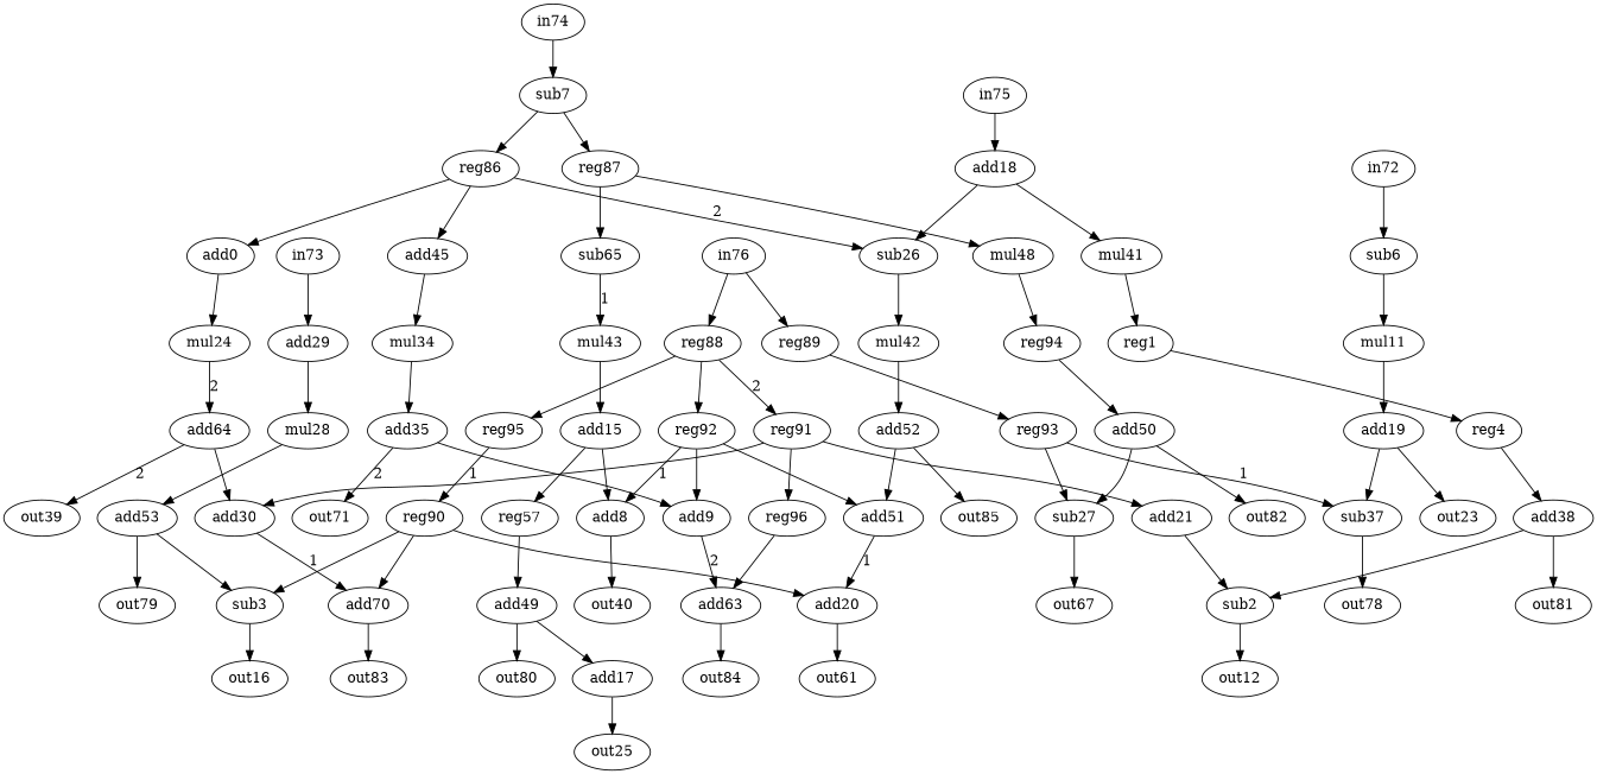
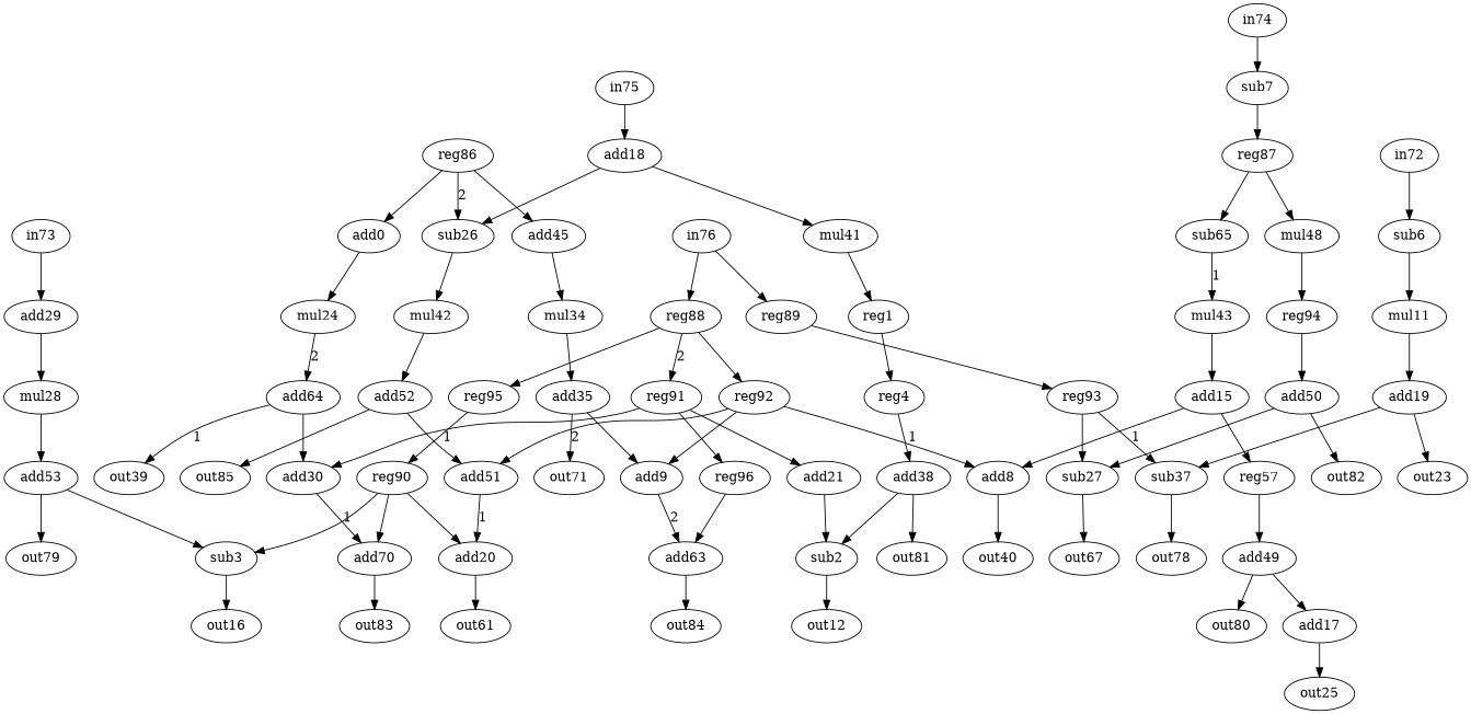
  strict digraph {
    node [alap=6 asap=6 op=out]
    edge [port=0 w=0]
    n1 [alap=3 asap=3 label=add0 op=addi value=2]
    n2 [alap=4 asap=4 label=mul24 op=muli value=2]
    n3 [alap=5 asap=5 label=add64 op=addi value=2]
    n4 [alap=3 asap=3 label=reg1 op=reg]
    n5 [alap=4 asap=4 label=reg4 op=reg]
    n6 [alap=5 asap=5 label=add38 op=addi value=2]
    n7 [label=sub2 op=sub]
    n8 [alap=7 asap=7 label=out12]
    n9 [alap=4 asap=4 label=sub3 op=sub]
    n10 [alap=5 asap=5 label=out16]
    n11 [label=out81]
    n12 [alap=1 asap=1 label=sub6 op=subi value=2]
    n13 [alap=2 asap=2 label=mul11 op=muli value=2]
    n14 [alap=3 asap=3 label=add19 op=addi value=2]
    n15 [alap=1 asap=1 label=sub7 op=subi value=2]
    n16 [alap=2 asap=2 label=reg86 op=reg]
    n17 [alap=2 asap=2 label=reg87 op=reg]
    n18 [alap=3 asap=3 label=sub26 op=sub]
    n19 [alap=3 asap=3 label=add45 op=addi value=2]
    n20 [alap=3 asap=3 label=mul48 op=muli value=2]
    n21 [alap=3 asap=3 label=sub65 op=subi value=2]
    n22 [label=add8 op=add]
    n23 [alap=7 asap=7 label=out40]
    n24 [label=add9 op=add]
    n25 [alap=7 asap=7 label=add63 op=add]
    n26 [alap=8 asap=8 label=out84]
    n27 [alap=4 asap=4 label=out23]
    n28 [alap=4 asap=4 label=sub37 op=sub]
    n29 [alap=5 asap=5 label=add15 op=addi value=2]
    n30 [label=reg57 op=muli value=2]
    n31 [alap=7 asap=7 label=add49 op=addi value=2]
    n32 [alap=8 asap=8 label=add17 op=addi value=2]
    n33 [alap=9 asap=9 label=out25]
    n34 [alap=1 asap=1 label=add18 op=addi value=2]
    n35 [alap=2 asap=2 label=mul41 op=muli value=2]
    n36 [alap=4 asap=4 label=mul42 op=muli value=2]
    n37 [alap=5 asap=5 label=out78]
    n38 [alap=7 asap=7 label=add20 op=add]
    n39 [alap=8 asap=8 label=out61]
    n40 [alap=5 asap=3 label=add21 op=addi value=2]
    n41 [label=add30 op=add]
    n42 [label=out39]
    n43 [alap=5 asap=5 label=add52 op=addi value=2]
    n44 [label=sub27 op=sub]
    n45 [alap=7 asap=7 label=out67]
    n46 [alap=2 asap=2 label=mul28 op=muli value=2]
    n47 [alap=3 asap=3 label=add53 op=addi value=2]
    n48 [alap=4 asap=4 label=out79]
    n49 [alap=1 asap=1 label=add29 op=addi value=2]
    n50 [alap=7 asap=7 label=add70 op=add]
    n51 [alap=8 asap=8 label=out83]
    n52 [alap=4 asap=4 label=mul34 op=muli value=2]
    n53 [alap=5 asap=5 label=add35 op=addi value=2]
    n54 [label=out71]
    n55 [label=add51 op=add]
    n56 [label=out85]
    n57 [alap=4 asap=4 label=mul43 op=muli value=2]
    n58 [alap=4 asap=4 label=reg94 op=reg]
    n59 [alap=5 asap=5 label=add50 op=addi value=2]
    n60 [alap=8 asap=8 label=out80]
    n61 [label=out82]
    n62 [alap=0 asap=0 label=in72 op=in]
    n63 [alap=0 asap=0 label=in73 op=in]
    n64 [alap=0 asap=0 label=in74 op=in]
    n65 [alap=0 asap=0 label=in75 op=in]
    n66 [alap=0 asap=0 label=in76 op=in]
    n67 [alap=1 asap=1 label=reg88 op=reg]
    n68 [alap=2 asap=1 label=reg89 op=reg]
    n69 [alap=4 asap=2 label=reg91 op=reg]
    n70 [alap=5 asap=2 label=reg92 op=reg]
    n71 [alap=2 asap=2 label=reg95 op=reg]
    n72 [alap=3 asap=2 label=reg93 op=reg]
    n73 [asap=3 label=reg96 op=reg]
    n74 [alap=3 asap=3 label=reg90 op=reg]
    n1 -> n2
    n2 -> n3 [label=2 w=2]
    n3 -> n41
-   n3 -> n42 [label=2 w=1]
+   n3 -> n42 [label=1 w=1]
    n4 -> n5
    n5 -> n6
    n6 -> n7 [port=1]
    n6 -> n11
    n7 -> n8
    n9 -> n10
    n12 -> n13
    n13 -> n14
    n14 -> n27
    n14 -> n28
-   n15 -> n16
    n15 -> n17
    n16 -> n1
    n16 -> n18 [label=2 port=1 w=2]
    n16 -> n19
    n17 -> n20
    n17 -> n21
    n18 -> n36
    n19 -> n52
    n20 -> n58
    n21 -> n57 [label=1 w=1]
    n22 -> n23
    n24 -> n25 [label=2 w=2]
    n25 -> n26
    n28 -> n37
    n29 -> n22
    n29 -> n30
    n30 -> n31
    n31 -> n32
    n31 -> n60
    n32 -> n33
    n34 -> n18
    n34 -> n35
    n35 -> n4
    n36 -> n43
    n38 -> n39
    n40 -> n7
    n41 -> n50 [label=1 w=1]
    n43 -> n55
    n43 -> n56
    n44 -> n45
    n46 -> n47
    n47 -> n9
    n47 -> n48
    n49 -> n46
    n50 -> n51
    n52 -> n53
    n53 -> n24
    n53 -> n54 [label=2 w=1]
    n55 -> n38 [label=1 w=1]
    n57 -> n29
    n58 -> n59
    n59 -> n44
    n59 -> n61
    n62 -> n12
    n63 -> n49
    n64 -> n15
    n65 -> n34
    n66 -> n67
    n66 -> n68
    n67 -> n69 [label=2 w=2]
    n67 -> n70
    n67 -> n71
    n68 -> n72
    n69 -> n40
    n69 -> n41 [port=1]
    n69 -> n73
    n70 -> n22 [label=1 port=1 w=1]
    n70 -> n24 [port=1]
    n70 -> n55 [port=1]
    n71 -> n74 [label=1 w=1]
    n72 -> n28 [label=1 port=1 w=1]
    n72 -> n44 [port=1]
    n73 -> n25 [port=1]
    n74 -> n9 [port=1]
    n74 -> n38 [port=1]
    n74 -> n50 [port=1]
  }
